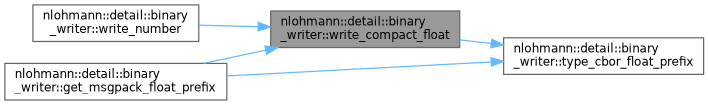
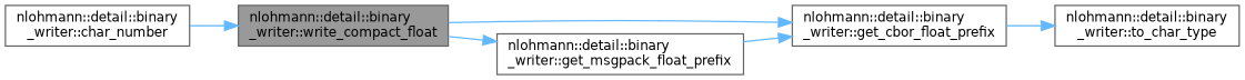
  digraph {
    rankdir=LR
    node [color=grey40 fillcolor=white fontname=Helvetica fontsize=10 shape=box style=filled]
    edge [color=steelblue1 fontname=Helvetica fontsize=10 labelfontname=Helvetica labelfontsize=10 style=solid]
    n1 [color=gray40 fillcolor=grey60 fontcolor=black height=0.2 label="nlohmann::detail::binary\l_writer::write_compact_float" width=0.4]
-   n2 [height=0.2 label="nlohmann::detail::binary\l_writer::type_cbor_float_prefix" width=0.4]
+   n2 [height=0.2 label="nlohmann::detail::binary\l_writer::get_cbor_float_prefix" width=0.4]
    n3 [height=0.2 label="nlohmann::detail::binary\l_writer::get_msgpack_float_prefix" width=0.4]
-   n5 [height=0.2 label="nlohmann::detail::binary\l_writer::write_number" width=0.4]
+   n4 [height=0.2 label="nlohmann::detail::binary\l_writer::to_char_type" width=0.4]
+   n5 [height=0.2 label="nlohmann::detail::binary\l_writer::char_number" width=0.4]
    n1 -> n2
-   n3 -> n1
+   n1 -> n3
+   n2 -> n4
    n3 -> n2
    n5 -> n1
  }
